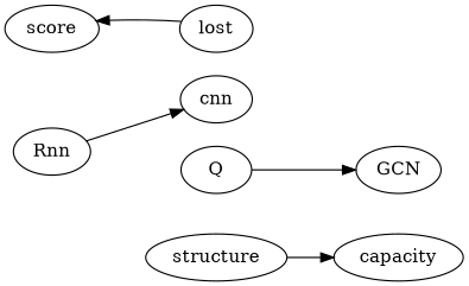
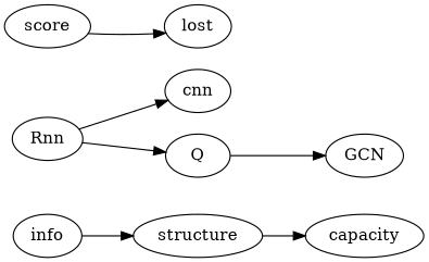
  digraph {
    rankdir=LR
+   info
    structure
    capacity
    Rnn
    cnn
    Q
    GCN
    score
    lost
+   info -> structure
    structure -> capacity
    Rnn -> cnn
+   Rnn -> Q
    Q -> GCN
-   lost -> score
+   score -> lost
  }
